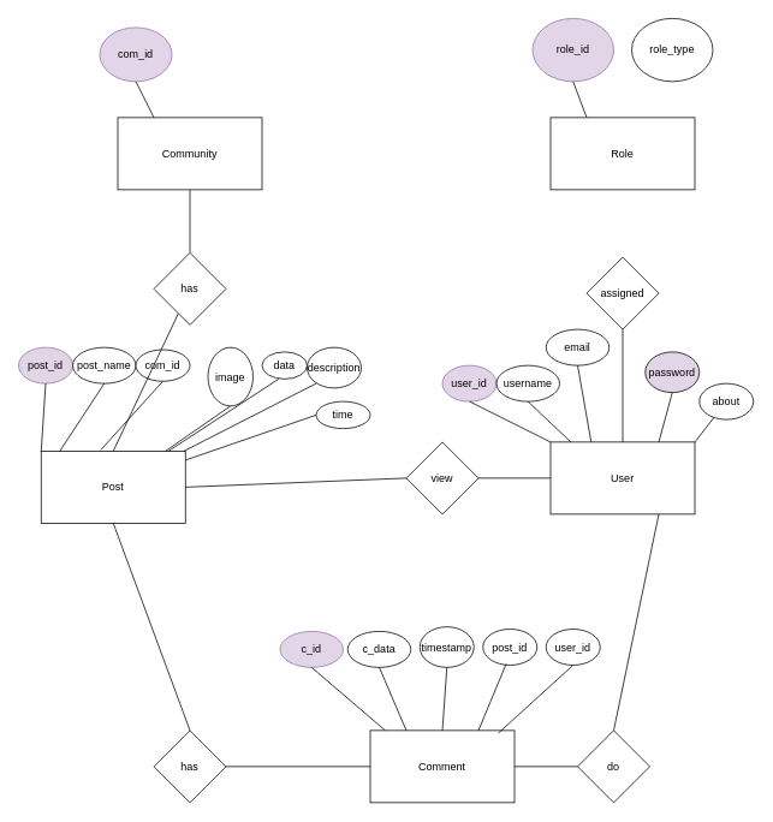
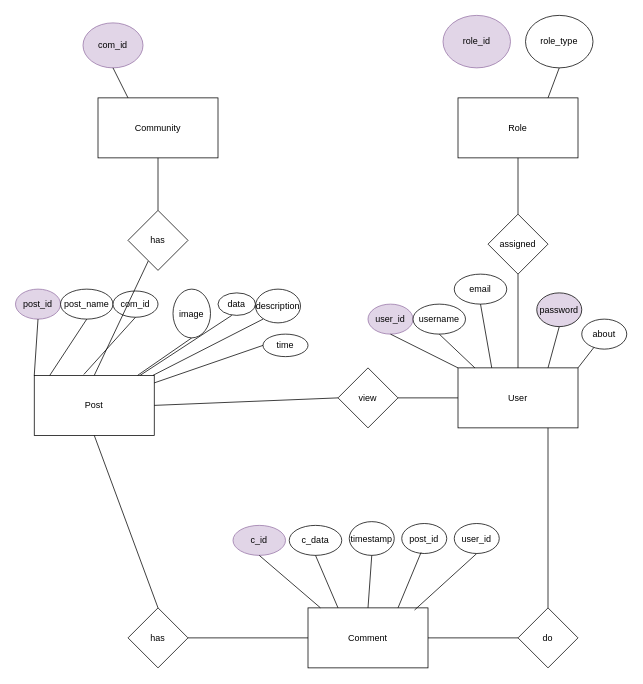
  <mxCell id="0" />
  <mxCell id="1" parent="0" />
  <mxCell id="2" value="Post" style="rounded=0;whiteSpace=wrap;html=1;" vertex="1" parent="1"><mxGeometry x="45" y="500" width="160" height="80" as="geometry" /></mxCell>
  <mxCell id="3" value="post_id" style="ellipse;whiteSpace=wrap;html=1;fillColor=#e1d5e7;strokeColor=#9673a6;" vertex="1" parent="1"><mxGeometry x="20" y="385" width="60" height="40" as="geometry" /></mxCell>
  <mxCell id="4" value="post_name" style="ellipse;whiteSpace=wrap;html=1;" vertex="1" parent="1"><mxGeometry x="80" y="385" width="70" height="40" as="geometry" /></mxCell>
  <mxCell id="5" value="com_id" style="ellipse;whiteSpace=wrap;html=1;" vertex="1" parent="1"><mxGeometry x="150" y="387.5" width="60" height="35" as="geometry" /></mxCell>
  <mxCell id="6" value="data" style="ellipse;whiteSpace=wrap;html=1;" vertex="1" parent="1"><mxGeometry x="290" y="390" width="50" height="30" as="geometry" /></mxCell>
  <mxCell id="7" value="description" style="ellipse;whiteSpace=wrap;html=1;" vertex="1" parent="1"><mxGeometry x="340" y="385" width="60" height="45" as="geometry" /></mxCell>
  <mxCell id="8" value="" style="endArrow=none;html=1;rounded=0;exitX=0;exitY=0;exitDx=0;exitDy=0;entryX=0.5;entryY=1;entryDx=0;entryDy=0;" edge="1" parent="1" source="2" target="3"><mxGeometry width="50" height="50" relative="1" as="geometry"><mxPoint x="70" y="465" as="sourcePoint" /><mxPoint x="120" y="415" as="targetPoint" /></mxGeometry></mxCell>
  <mxCell id="9" value="" style="endArrow=none;html=1;rounded=0;exitX=0.129;exitY=0.001;exitDx=0;exitDy=0;entryX=0.5;entryY=1;entryDx=0;entryDy=0;exitPerimeter=0;" edge="1" parent="1" source="2" target="4"><mxGeometry width="50" height="50" relative="1" as="geometry"><mxPoint x="230" y="455" as="sourcePoint" /><mxPoint x="140" y="405" as="targetPoint" /></mxGeometry></mxCell>
  <mxCell id="10" value="" style="endArrow=none;html=1;rounded=0;exitX=0.413;exitY=-0.015;exitDx=0;exitDy=0;entryX=0.5;entryY=1;entryDx=0;entryDy=0;exitPerimeter=0;" edge="1" parent="1" source="2" target="5"><mxGeometry width="50" height="50" relative="1" as="geometry"><mxPoint x="320" y="455" as="sourcePoint" /><mxPoint x="230" y="405" as="targetPoint" /></mxGeometry></mxCell>
  <mxCell id="11" value="" style="endArrow=none;html=1;rounded=0;entryX=0.5;entryY=1;entryDx=0;entryDy=0;" edge="1" parent="1" source="2" target="24"><mxGeometry width="50" height="50" relative="1" as="geometry"><mxPoint x="220" y="465" as="sourcePoint" /><mxPoint x="250" y="400" as="targetPoint" /></mxGeometry></mxCell>
  <mxCell id="12" value="" style="endArrow=none;html=1;rounded=0;" edge="1" parent="1" source="2"><mxGeometry width="50" height="50" relative="1" as="geometry"><mxPoint x="260" y="465" as="sourcePoint" /><mxPoint x="308.4" y="420" as="targetPoint" /></mxGeometry></mxCell>
  <mxCell id="13" value="User" style="rounded=0;whiteSpace=wrap;html=1;" vertex="1" parent="1"><mxGeometry x="610" y="490" width="160" height="80" as="geometry" /></mxCell>
  <mxCell id="14" value="user_id" style="ellipse;whiteSpace=wrap;html=1;fillColor=#e1d5e7;strokeColor=#9673a6;" vertex="1" parent="1"><mxGeometry x="490" y="405" width="60" height="40" as="geometry" /></mxCell>
  <mxCell id="15" value="username" style="ellipse;whiteSpace=wrap;html=1;" vertex="1" parent="1"><mxGeometry x="550" y="405" width="70" height="40" as="geometry" /></mxCell>
  <mxCell id="16" value="email" style="ellipse;whiteSpace=wrap;html=1;" vertex="1" parent="1"><mxGeometry x="605" y="365" width="70" height="40" as="geometry" /></mxCell>
  <mxCell id="17" value="password" style="ellipse;whiteSpace=wrap;html=1;fillColor=#e1d5e7;" vertex="1" parent="1"><mxGeometry x="715" y="390" width="60" height="45" as="geometry" /></mxCell>
  <mxCell id="18" value="about" style="ellipse;whiteSpace=wrap;html=1;" vertex="1" parent="1"><mxGeometry x="775" y="425" width="60" height="40" as="geometry" /></mxCell>
  <mxCell id="19" value="" style="endArrow=none;html=1;rounded=0;exitX=0;exitY=0;exitDx=0;exitDy=0;entryX=0.5;entryY=1;entryDx=0;entryDy=0;" edge="1" parent="1" source="13" target="14"><mxGeometry width="50" height="50" relative="1" as="geometry"><mxPoint x="520" y="465" as="sourcePoint" /><mxPoint x="570" y="415" as="targetPoint" /></mxGeometry></mxCell>
  <mxCell id="20" value="" style="endArrow=none;html=1;rounded=0;exitX=0.141;exitY=0.001;exitDx=0;exitDy=0;entryX=0.5;entryY=1;entryDx=0;entryDy=0;exitPerimeter=0;" edge="1" parent="1" source="13" target="15"><mxGeometry width="50" height="50" relative="1" as="geometry"><mxPoint x="680" y="455" as="sourcePoint" /><mxPoint x="590" y="405" as="targetPoint" /></mxGeometry></mxCell>
  <mxCell id="21" value="" style="endArrow=none;html=1;rounded=0;entryX=0.5;entryY=1;entryDx=0;entryDy=0;" edge="1" parent="1" target="16"><mxGeometry width="50" height="50" relative="1" as="geometry"><mxPoint x="655" y="490" as="sourcePoint" /><mxPoint x="680" y="405" as="targetPoint" /></mxGeometry></mxCell>
  <mxCell id="22" value="" style="endArrow=none;html=1;rounded=0;exitX=0.75;exitY=0;exitDx=0;exitDy=0;entryX=0.5;entryY=1;entryDx=0;entryDy=0;" edge="1" parent="1" source="13" target="17"><mxGeometry width="50" height="50" relative="1" as="geometry"><mxPoint x="720" y="450" as="sourcePoint" /><mxPoint x="730" y="400" as="targetPoint" /></mxGeometry></mxCell>
  <mxCell id="23" value="" style="endArrow=none;html=1;rounded=0;exitX=1;exitY=0;exitDx=0;exitDy=0;" edge="1" parent="1" source="13" target="18"><mxGeometry width="50" height="50" relative="1" as="geometry"><mxPoint x="800" y="450" as="sourcePoint" /><mxPoint x="810" y="410" as="targetPoint" /></mxGeometry></mxCell>
  <mxCell id="24" value="image" style="ellipse;whiteSpace=wrap;html=1;" vertex="1" parent="1"><mxGeometry x="230" y="385" width="50" height="65" as="geometry" /></mxCell>
  <mxCell id="25" value="" style="endArrow=none;html=1;rounded=0;" edge="1" parent="1" source="2"><mxGeometry width="50" height="50" relative="1" as="geometry"><mxPoint x="290" y="485" as="sourcePoint" /><mxPoint x="350" y="425" as="targetPoint" /></mxGeometry></mxCell>
  <mxCell id="26" value="view" style="rhombus;whiteSpace=wrap;html=1;" vertex="1" parent="1"><mxGeometry x="450" y="490" width="80" height="80" as="geometry" /></mxCell>
  <mxCell id="27" value="" style="endArrow=none;html=1;rounded=0;exitX=1;exitY=0.5;exitDx=0;exitDy=0;entryX=0;entryY=0.5;entryDx=0;entryDy=0;" edge="1" parent="1" source="2" target="26"><mxGeometry width="50" height="50" relative="1" as="geometry"><mxPoint x="480" y="595" as="sourcePoint" /><mxPoint x="530" y="545" as="targetPoint" /></mxGeometry></mxCell>
  <mxCell id="28" value="" style="endArrow=none;html=1;rounded=0;exitX=1;exitY=0.5;exitDx=0;exitDy=0;entryX=0;entryY=0.5;entryDx=0;entryDy=0;" edge="1" parent="1" source="26" target="13"><mxGeometry width="50" height="50" relative="1" as="geometry"><mxPoint x="340" y="595" as="sourcePoint" /><mxPoint x="390" y="545" as="targetPoint" /></mxGeometry></mxCell>
  <mxCell id="29" value="time" style="ellipse;whiteSpace=wrap;html=1;" vertex="1" parent="1"><mxGeometry x="350" y="445" width="60" height="30" as="geometry" /></mxCell>
  <mxCell id="30" value="" style="endArrow=none;html=1;rounded=0;entryX=0;entryY=0.5;entryDx=0;entryDy=0;exitX=1;exitY=0.125;exitDx=0;exitDy=0;exitPerimeter=0;" edge="1" parent="1" source="2" target="29"><mxGeometry width="50" height="50" relative="1" as="geometry"><mxPoint x="280" y="505" as="sourcePoint" /><mxPoint x="330" y="455" as="targetPoint" /></mxGeometry></mxCell>
  <mxCell id="31" value="Comment" style="rounded=0;whiteSpace=wrap;html=1;" vertex="1" parent="1"><mxGeometry x="410" y="810" width="160" height="80" as="geometry" /></mxCell>
  <mxCell id="32" value="c_id" style="ellipse;whiteSpace=wrap;html=1;fillColor=#e1d5e7;strokeColor=#9673a6;" vertex="1" parent="1"><mxGeometry x="310" y="700" width="70" height="40" as="geometry" /></mxCell>
  <mxCell id="33" value="c_data" style="ellipse;whiteSpace=wrap;html=1;" vertex="1" parent="1"><mxGeometry x="385" y="700" width="70" height="40" as="geometry" /></mxCell>
  <mxCell id="34" value="timestamp" style="ellipse;whiteSpace=wrap;html=1;" vertex="1" parent="1"><mxGeometry x="465" y="695" width="60" height="45" as="geometry" /></mxCell>
  <mxCell id="35" value="post_id" style="ellipse;whiteSpace=wrap;html=1;" vertex="1" parent="1"><mxGeometry x="535" y="697.5" width="60" height="40" as="geometry" /></mxCell>
  <mxCell id="36" value="" style="endArrow=none;html=1;rounded=0;exitX=0.5;exitY=1;exitDx=0;exitDy=0;entryX=0.888;entryY=0.036;entryDx=0;entryDy=0;entryPerimeter=0;" edge="1" parent="1" source="42" target="31"><mxGeometry width="50" height="50" relative="1" as="geometry"><mxPoint x="645" y="890" as="sourcePoint" /><mxPoint x="570" y="785" as="targetPoint" /></mxGeometry></mxCell>
  <mxCell id="37" value="" style="endArrow=none;html=1;rounded=0;exitX=0.103;exitY=-0.002;exitDx=0;exitDy=0;entryX=0.5;entryY=1;entryDx=0;entryDy=0;exitPerimeter=0;" edge="1" parent="1" source="31" target="32"><mxGeometry width="50" height="50" relative="1" as="geometry"><mxPoint x="410" y="785" as="sourcePoint" /><mxPoint x="375" y="715" as="targetPoint" /></mxGeometry></mxCell>
  <mxCell id="38" value="" style="endArrow=none;html=1;rounded=0;exitX=0.25;exitY=0;exitDx=0;exitDy=0;entryX=0.5;entryY=1;entryDx=0;entryDy=0;" edge="1" parent="1" source="31" target="33"><mxGeometry width="50" height="50" relative="1" as="geometry"><mxPoint x="450" y="785" as="sourcePoint" /><mxPoint x="465" y="715" as="targetPoint" /></mxGeometry></mxCell>
  <mxCell id="39" value="" style="endArrow=none;html=1;rounded=0;exitX=0.5;exitY=0;exitDx=0;exitDy=0;entryX=0.5;entryY=1;entryDx=0;entryDy=0;" edge="1" parent="1" source="31" target="34"><mxGeometry width="50" height="50" relative="1" as="geometry"><mxPoint x="512.24" y="785.8" as="sourcePoint" /><mxPoint x="515" y="710" as="targetPoint" /></mxGeometry></mxCell>
  <mxCell id="40" value="" style="endArrow=none;html=1;rounded=0;exitX=0.75;exitY=0;exitDx=0;exitDy=0;entryX=0.429;entryY=0.966;entryDx=0;entryDy=0;entryPerimeter=0;" edge="1" parent="1" source="31" target="35"><mxGeometry width="50" height="50" relative="1" as="geometry"><mxPoint x="530" y="785" as="sourcePoint" /><mxPoint x="595" y="760" as="targetPoint" /></mxGeometry></mxCell>
  <mxCell id="41" value="" style="endArrow=none;html=1;rounded=0;exitX=1;exitY=0.5;exitDx=0;exitDy=0;entryX=0;entryY=0.5;entryDx=0;entryDy=0;" edge="1" parent="1" target="31" source="43"><mxGeometry width="50" height="50" relative="1" as="geometry"><mxPoint x="250" y="825" as="sourcePoint" /><mxPoint x="410" y="825" as="targetPoint" /></mxGeometry></mxCell>
  <mxCell id="42" value="user_id" style="ellipse;whiteSpace=wrap;html=1;" vertex="1" parent="1"><mxGeometry x="605" y="697.5" width="60" height="40" as="geometry" /></mxCell>
  <mxCell id="43" value="has" style="rhombus;whiteSpace=wrap;html=1;" vertex="1" parent="1"><mxGeometry x="170" y="810" width="80" height="80" as="geometry" /></mxCell>
- <mxCell id="44" value="do" style="rhombus;whiteSpace=wrap;html=1;" vertex="1" parent="1"><mxGeometry x="640" y="810" width="80" height="80" as="geometry" /></mxCell>
+ <mxCell id="44" value="do" style="rhombus;whiteSpace=wrap;html=1;" vertex="1" parent="1"><mxGeometry x="690" y="810" width="80" height="80" as="geometry" /></mxCell>
  <mxCell id="45" value="" style="endArrow=none;html=1;rounded=0;exitX=0.5;exitY=0;exitDx=0;exitDy=0;entryX=0.5;entryY=1;entryDx=0;entryDy=0;" edge="1" parent="1" source="43" target="2"><mxGeometry width="50" height="50" relative="1" as="geometry"><mxPoint x="210" y="785" as="sourcePoint" /><mxPoint x="420" y="575" as="targetPoint" /></mxGeometry></mxCell>
  <mxCell id="46" value="" style="endArrow=none;html=1;rounded=0;exitX=0.5;exitY=0;exitDx=0;exitDy=0;entryX=0.75;entryY=1;entryDx=0;entryDy=0;" edge="1" parent="1" source="44" target="13"><mxGeometry width="50" height="50" relative="1" as="geometry"><mxPoint x="730" y="785" as="sourcePoint" /><mxPoint x="420" y="575" as="targetPoint" /></mxGeometry></mxCell>
  <mxCell id="47" value="" style="endArrow=none;html=1;rounded=0;exitX=1;exitY=0.5;exitDx=0;exitDy=0;entryX=0;entryY=0.5;entryDx=0;entryDy=0;" edge="1" parent="1" source="31" target="44"><mxGeometry width="50" height="50" relative="1" as="geometry"><mxPoint x="570" y="825" as="sourcePoint" /><mxPoint x="690" y="825" as="targetPoint" /></mxGeometry></mxCell>
  <mxCell id="48" value="Community" style="rounded=0;whiteSpace=wrap;html=1;" vertex="1" parent="1"><mxGeometry x="130" y="130" width="160" height="80" as="geometry" /></mxCell>
  <mxCell id="49" value="com_id" style="ellipse;whiteSpace=wrap;html=1;fillColor=#e1d5e7;strokeColor=#9673a6;" vertex="1" parent="1"><mxGeometry x="110" y="30" width="80" height="60" as="geometry" /></mxCell>
  <mxCell id="50" value="" style="endArrow=none;html=1;rounded=0;exitX=0.5;exitY=1;exitDx=0;exitDy=0;entryX=0.25;entryY=0;entryDx=0;entryDy=0;" edge="1" parent="1" source="49" target="48"><mxGeometry width="50" height="50" relative="1" as="geometry"><mxPoint x="290" y="310" as="sourcePoint" /><mxPoint x="340" y="260" as="targetPoint" /></mxGeometry></mxCell>
  <mxCell id="51" value="" style="endArrow=none;html=1;rounded=0;exitX=0.5;exitY=0;exitDx=0;exitDy=0;" edge="1" parent="1" source="2" target="52"><mxGeometry width="50" height="50" relative="1" as="geometry"><mxPoint x="220" y="460" as="sourcePoint" /><mxPoint x="340" y="260" as="targetPoint" /></mxGeometry></mxCell>
  <mxCell id="52" value="has" style="rhombus;whiteSpace=wrap;html=1;" vertex="1" parent="1"><mxGeometry x="170" y="280" width="80" height="80" as="geometry" /></mxCell>
  <mxCell id="53" value="" style="endArrow=none;html=1;rounded=0;entryX=0.5;entryY=1;entryDx=0;entryDy=0;exitX=0.5;exitY=0;exitDx=0;exitDy=0;" edge="1" parent="1" source="52" target="48"><mxGeometry width="50" height="50" relative="1" as="geometry"><mxPoint x="240" y="370" as="sourcePoint" /><mxPoint x="290" y="320" as="targetPoint" /></mxGeometry></mxCell>
  <mxCell id="54" value="Role" style="rounded=0;whiteSpace=wrap;html=1;" vertex="1" parent="1"><mxGeometry x="610" y="130" width="160" height="80" as="geometry" /></mxCell>
  <mxCell id="55" value="role_id" style="ellipse;whiteSpace=wrap;html=1;fillColor=#e1d5e7;strokeColor=#9673a6;" vertex="1" parent="1"><mxGeometry x="590" y="20" width="90" height="70" as="geometry" /></mxCell>
- <mxCell id="56" value="" style="endArrow=none;html=1;rounded=0;exitX=0.5;exitY=1;exitDx=0;exitDy=0;entryX=0.25;entryY=0;entryDx=0;entryDy=0;" edge="1" parent="1" source="55" target="54"><mxGeometry width="50" height="50" relative="1" as="geometry"><mxPoint x="500" y="430" as="sourcePoint" /><mxPoint x="550" y="380" as="targetPoint" /></mxGeometry></mxCell>
  <mxCell id="57" value="role_type" style="ellipse;whiteSpace=wrap;html=1;" vertex="1" parent="1"><mxGeometry x="700" y="20" width="90" height="70" as="geometry" /></mxCell>
+ <mxCell id="58" value="" style="endArrow=none;html=1;rounded=0;exitX=0.5;exitY=1;exitDx=0;exitDy=0;entryX=0.75;entryY=0;entryDx=0;entryDy=0;" edge="1" parent="1" source="57" target="54"><mxGeometry width="50" height="50" relative="1" as="geometry"><mxPoint x="500" y="430" as="sourcePoint" /><mxPoint x="550" y="380" as="targetPoint" /></mxGeometry></mxCell>
  <mxCell id="59" value="assigned" style="rhombus;whiteSpace=wrap;html=1;" vertex="1" parent="1"><mxGeometry x="650" y="285" width="80" height="80" as="geometry" /></mxCell>
+ <mxCell id="60" value="" style="endArrow=none;html=1;rounded=0;exitX=0.5;exitY=1;exitDx=0;exitDy=0;entryX=0.5;entryY=0;entryDx=0;entryDy=0;" edge="1" parent="1" source="54" target="59"><mxGeometry width="50" height="50" relative="1" as="geometry"><mxPoint x="500" y="480" as="sourcePoint" /><mxPoint x="550" y="430" as="targetPoint" /></mxGeometry></mxCell>
  <mxCell id="61" value="" style="endArrow=none;html=1;rounded=0;exitX=0.5;exitY=1;exitDx=0;exitDy=0;entryX=0.5;entryY=0;entryDx=0;entryDy=0;" edge="1" parent="1" source="59" target="13"><mxGeometry width="50" height="50" relative="1" as="geometry"><mxPoint x="500" y="480" as="sourcePoint" /><mxPoint x="550" y="430" as="targetPoint" /></mxGeometry></mxCell>
